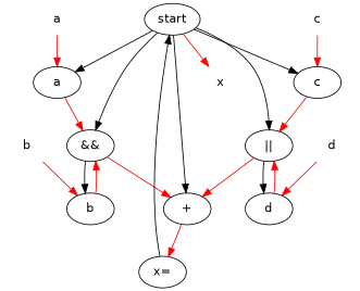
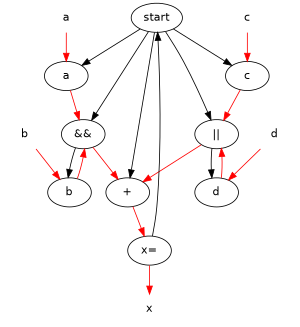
  digraph {
    fontname="DejaVu Sans"
    node [fontname="DejaVu Sans"]
    edge [fontname="DejaVu Sans" color=red]
    start
    a
    c
    n4 [label="&&"]
    n5 [label="||"]
    n6 [label="+"]
    b
    d
    n9 [label="x="]
    n10 [label=x shape=none]
    n11 [label=a shape=none]
    n12 [label=b shape=none]
    n13 [label=c shape=none]
    n14 [label=d shape=none]
    start -> a [color=""]
    start -> c [color=""]
    start -> n4 [color=""]
    start -> n5 [color=""]
    start -> n6 [color=""]
    a -> n4
    c -> n5
    n4 -> n6
    n4 -> b [color=""]
    n5 -> n6
    n5 -> d [color=""]
    n6 -> n9
    b -> n4
    d -> n5
    n9 -> start [color=""]
-   start -> n10
+   n9 -> n10
    n11 -> a
    n12 -> b
    n13 -> c
    n14 -> d
  }
